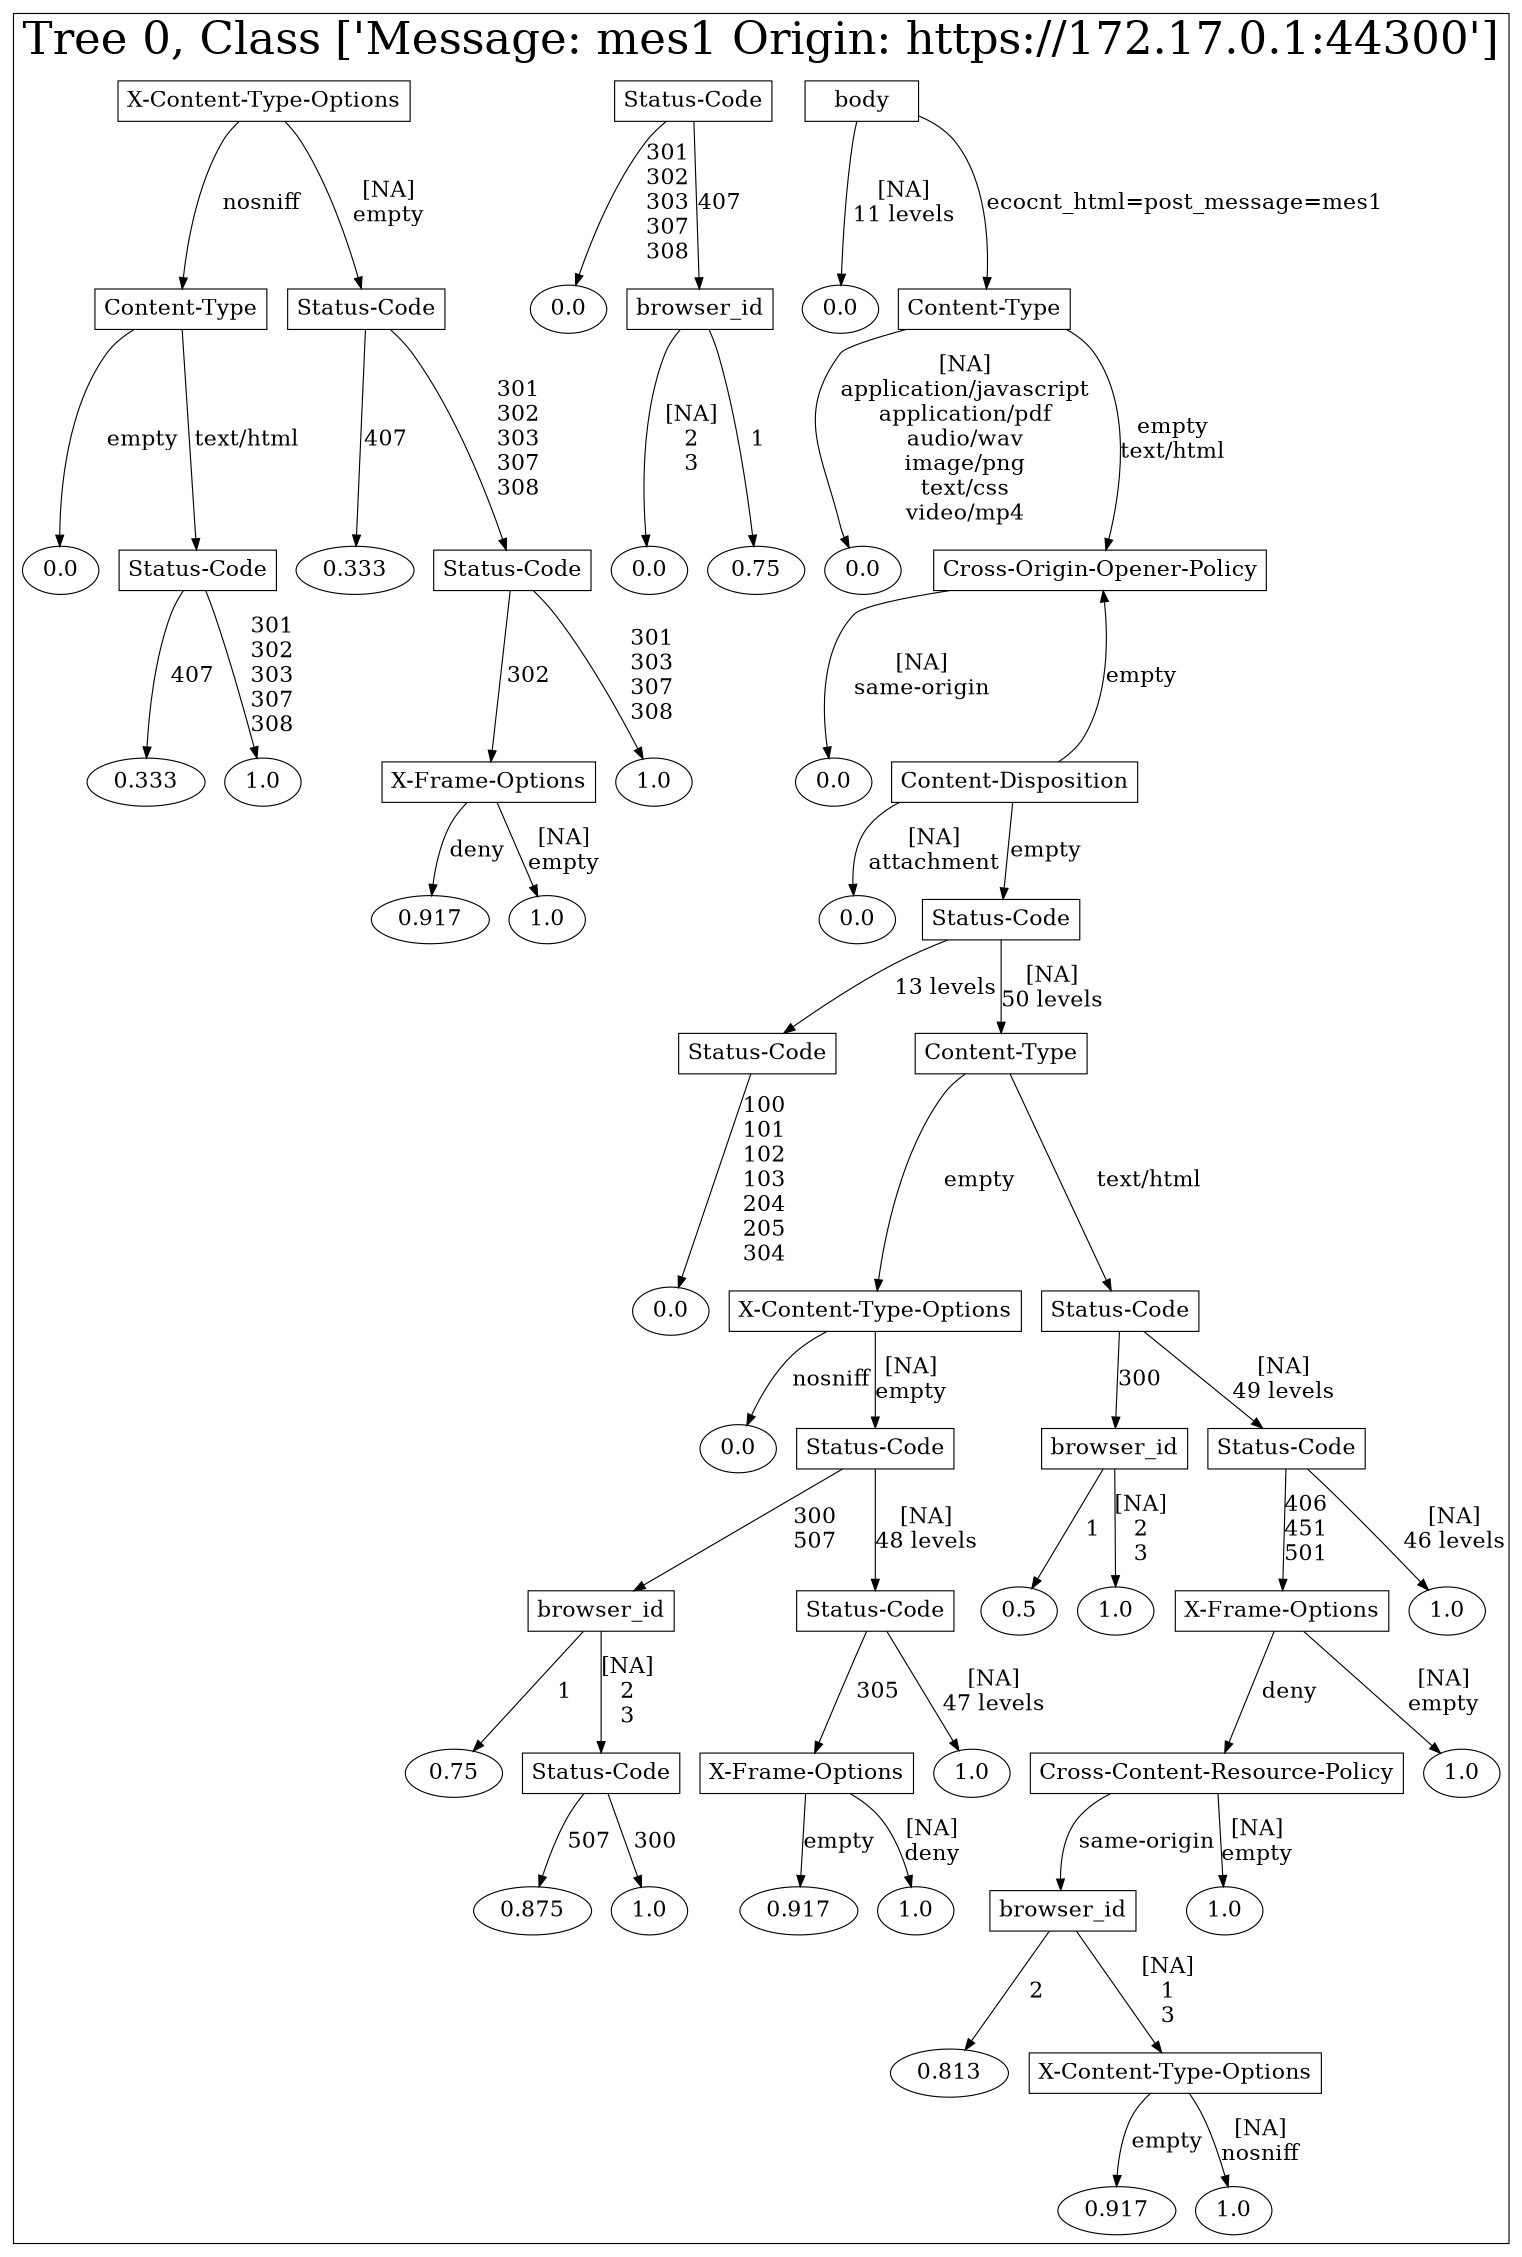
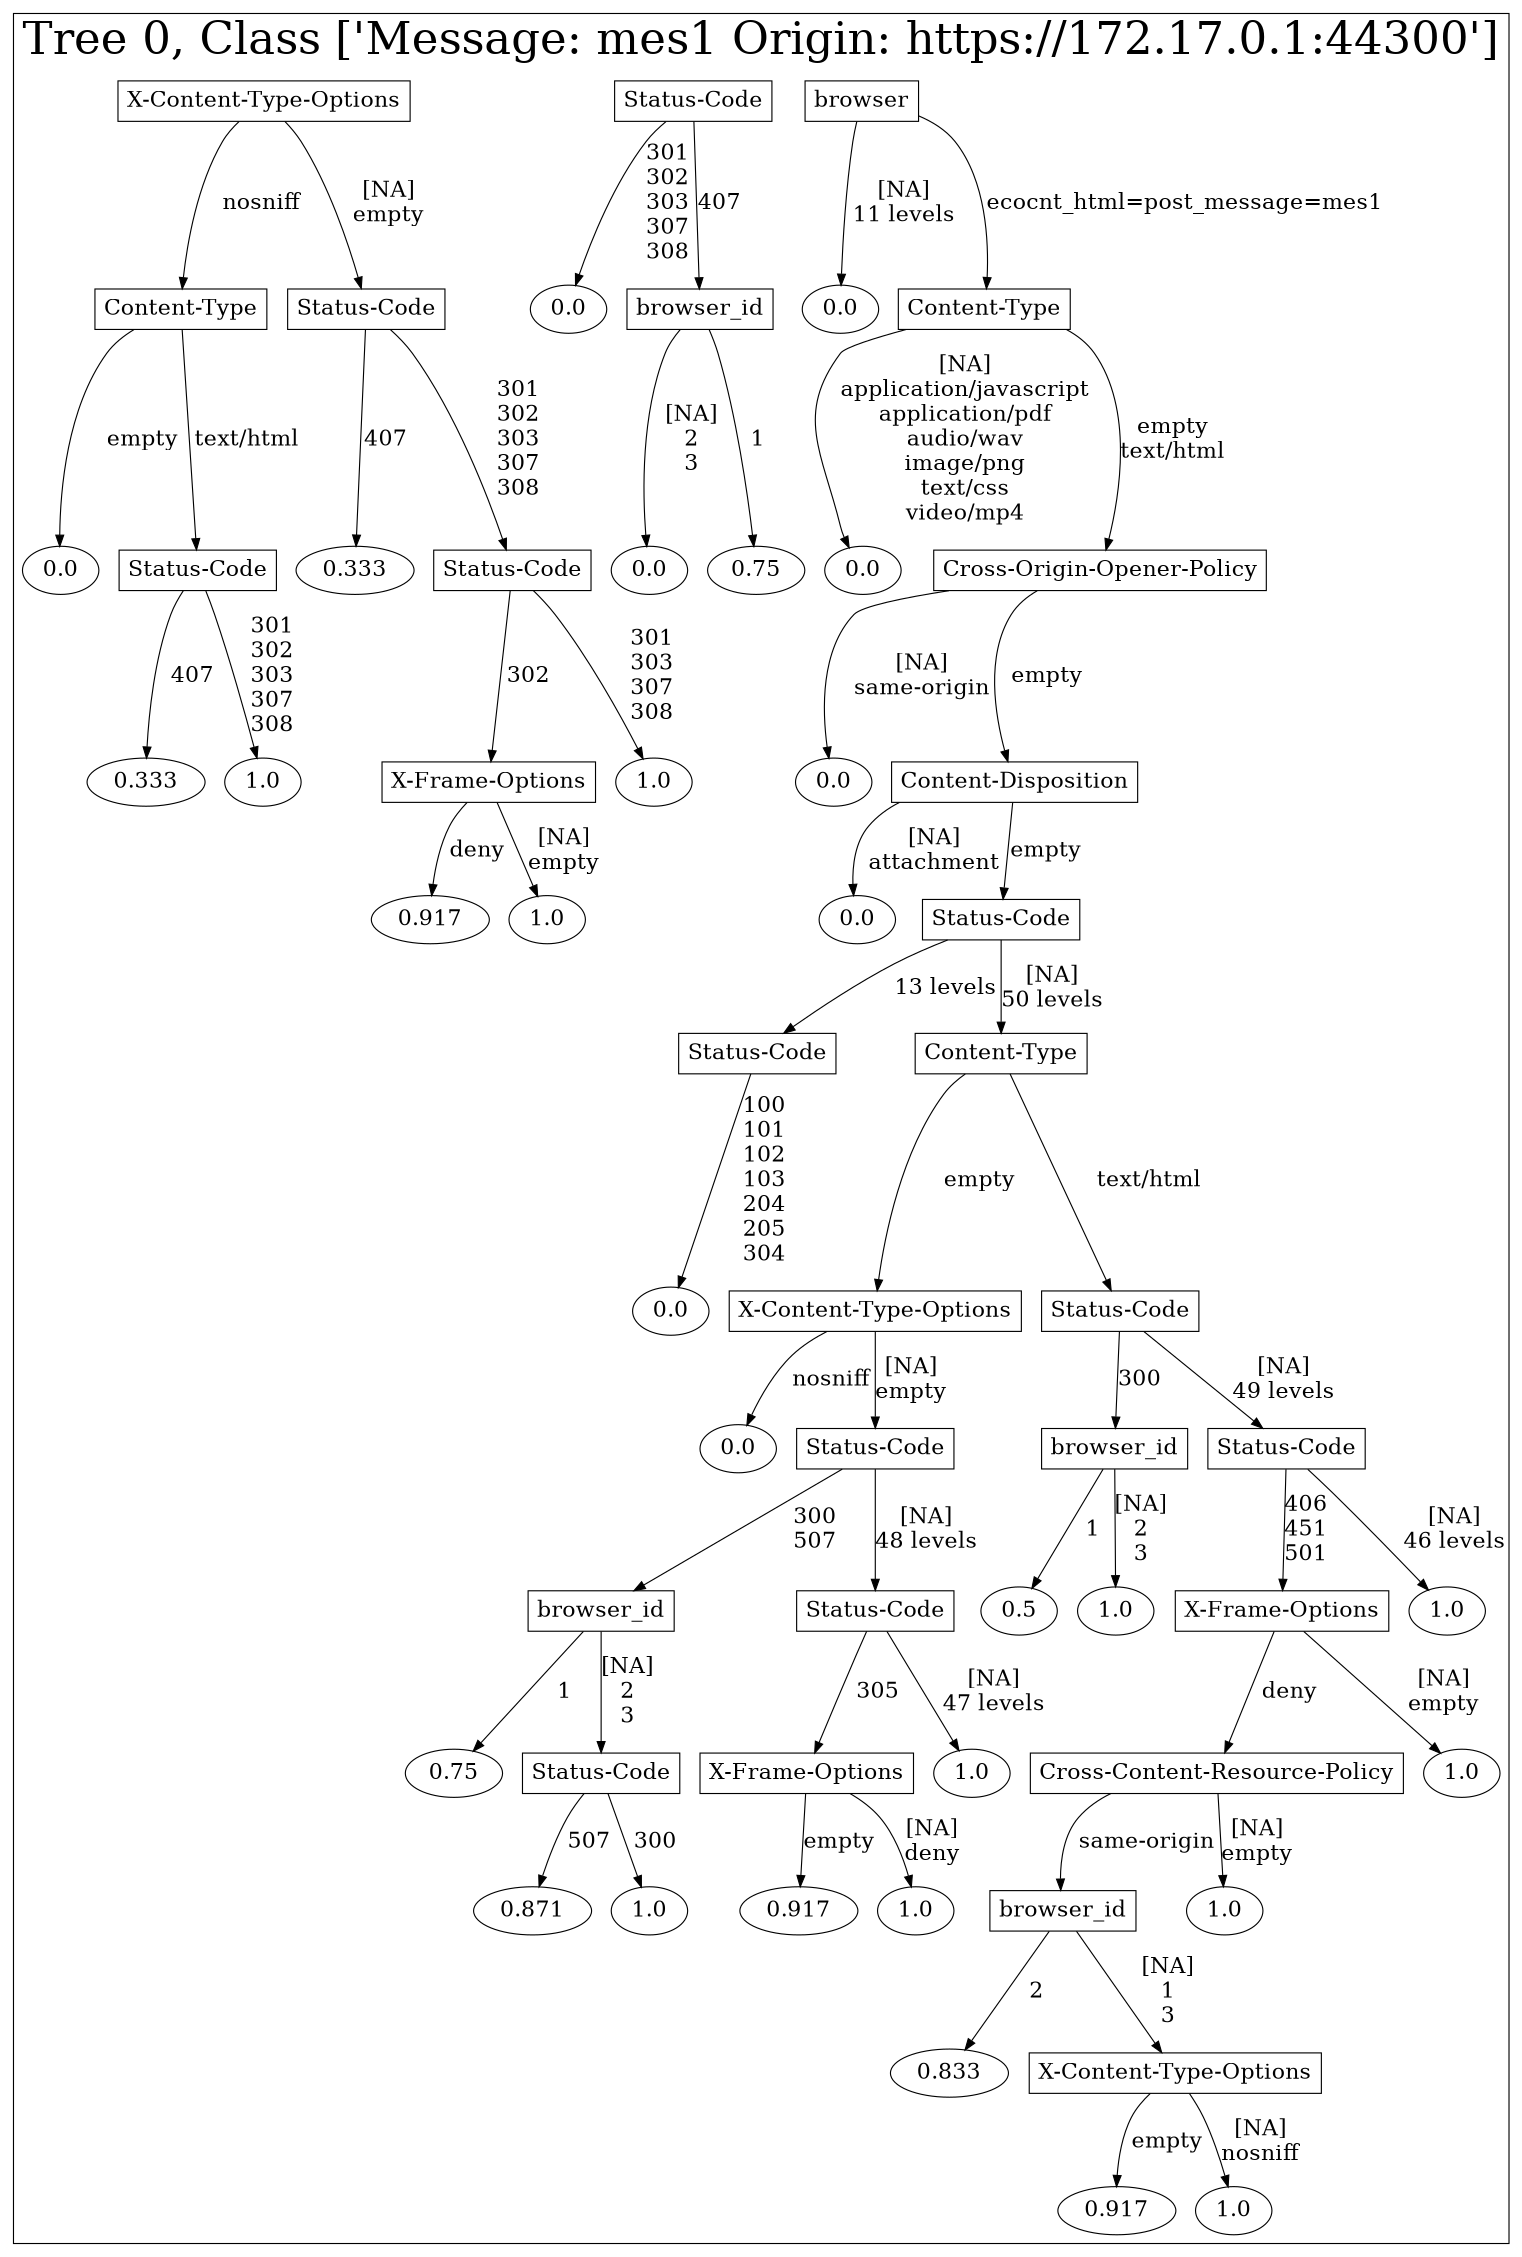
  digraph {
    node [fontsize=20]
    edge [fontsize=20]
-   n1 [label=body shape=box]
+   n1 [label=browser shape=box]
    n2 [label=0.0]
    n3 [label="Content-Type" shape=box]
    n4 [label=0.0]
    n5 [label="Cross-Origin-Opener-Policy" shape=box]
    n6 [label=0.0]
    n7 [label="Content-Disposition" shape=box]
    n8 [label=0.0]
    n9 [label="Status-Code" shape=box]
    n10 [label="Status-Code" shape=box]
    n11 [label="Content-Type" shape=box]
    n12 [label=0.0]
    n13 [label="X-Content-Type-Options" shape=box]
    n14 [label="Status-Code" shape=box]
    n15 [label="Status-Code" shape=box]
    n16 [label="X-Content-Type-Options" shape=box]
    n17 [label=0.0]
    n18 [label="Status-Code" shape=box]
    n19 [label=browser_id shape=box]
    n20 [label="Status-Code" shape=box]
    n21 [label=0.0]
    n22 [label=browser_id shape=box]
    n23 [label="Content-Type" shape=box]
    n24 [label="Status-Code" shape=box]
    n25 [label=browser_id shape=box]
    n26 [label="Status-Code" shape=box]
    n27 [label=0.5]
    n28 [label=1.0]
    n29 [label="X-Frame-Options" shape=box]
    n30 [label=1.0]
    n31 [label=0.0]
    n32 [label=0.75]
    n33 [label=0.0]
    n34 [label="Status-Code" shape=box]
    n35 [label=0.333]
    n36 [label="Status-Code" shape=box]
    n37 [label=0.75]
    n38 [label="Status-Code" shape=box]
    n39 [label="X-Frame-Options" shape=box]
    n40 [label=1.0]
    n41 [label="Cross-Content-Resource-Policy" shape=box]
    n42 [label=1.0]
    n43 [label=0.333]
    n44 [label=1.0]
    n45 [label="X-Frame-Options" shape=box]
    n46 [label=1.0]
-   n47 [label=0.875]
+   n47 [label=0.871]
    n48 [label=1.0]
    n49 [label=0.917]
    n50 [label=1.0]
    n51 [label=browser_id shape=box]
    n52 [label=1.0]
    n53 [label=0.917]
    n54 [label=1.0]
-   n55 [label=0.813]
+   n55 [label=0.833]
    n56 [label="X-Content-Type-Options" shape=box]
    n57 [label=0.917]
    n58 [label=1.0]
    subgraph cluster_1 {
      fontsize=40
      label="Tree 0, Class ['Message: mes1 Origin: https://172.17.0.1:44300']"
      subgraph sub_2 {
        fontsize=40
        label="Tree 0, Class ['Message: mes1 Origin: https://172.17.0.1:44300']"
        n1
      }
      subgraph sub_3 {
        fontsize=40
        label="Tree 0, Class ['Message: mes1 Origin: https://172.17.0.1:44300']"
        n2
        n3
      }
      subgraph sub_4 {
        fontsize=40
        label="Tree 0, Class ['Message: mes1 Origin: https://172.17.0.1:44300']"
        n4
        n5
      }
      subgraph sub_5 {
        fontsize=40
        label="Tree 0, Class ['Message: mes1 Origin: https://172.17.0.1:44300']"
        n6
        n7
      }
      subgraph sub_6 {
        fontsize=40
        label="Tree 0, Class ['Message: mes1 Origin: https://172.17.0.1:44300']"
        n8
        n9
      }
      subgraph sub_7 {
        fontsize=40
        label="Tree 0, Class ['Message: mes1 Origin: https://172.17.0.1:44300']"
        n10
        n11
      }
      subgraph sub_8 {
        fontsize=40
        label="Tree 0, Class ['Message: mes1 Origin: https://172.17.0.1:44300']"
        n12
        n13
        n14
      }
      subgraph sub_9 {
        fontsize=40
        label="Tree 0, Class ['Message: mes1 Origin: https://172.17.0.1:44300']"
        n15
        n16
        n17
        n18
        n19
        n20
      }
      subgraph sub_10 {
        fontsize=40
        label="Tree 0, Class ['Message: mes1 Origin: https://172.17.0.1:44300']"
        n21
        n22
        n23
        n24
        n25
        n26
        n27
        n28
        n29
        n30
      }
      subgraph sub_11 {
        fontsize=40
        label="Tree 0, Class ['Message: mes1 Origin: https://172.17.0.1:44300']"
        n31
        n32
        n33
        n34
        n35
        n36
        n37
        n38
        n39
        n40
        n41
        n42
      }
      subgraph sub_12 {
        fontsize=40
        label="Tree 0, Class ['Message: mes1 Origin: https://172.17.0.1:44300']"
        n43
        n44
        n45
        n46
        n47
        n48
        n49
        n50
        n51
        n52
      }
      subgraph sub_13 {
        fontsize=40
        label="Tree 0, Class ['Message: mes1 Origin: https://172.17.0.1:44300']"
        n53
        n54
        n55
        n56
      }
      subgraph sub_14 {
        fontsize=40
        label="Tree 0, Class ['Message: mes1 Origin: https://172.17.0.1:44300']"
        n57
        n58
      }
    }
    n1 -> n2 [label="[NA]\n11 levels\n"]
    n1 -> n3 [label="ecocnt_html=post_message=mes1\n"]
    n3 -> n4 [label="[NA]\napplication/javascript\napplication/pdf\naudio/wav\nimage/png\ntext/css\nvideo/mp4\n"]
    n3 -> n5 [label="empty\ntext/html\n"]
    n5 -> n6 [label="[NA]\nsame-origin\n"]
-   n7 -> n5 [label="empty\n"]
+   n5 -> n7 [label="empty\n"]
    n7 -> n8 [label="[NA]\nattachment\n"]
    n7 -> n9 [label="empty\n"]
    n9 -> n10 [label="13 levels\n"]
    n9 -> n11 [label="[NA]\n50 levels\n"]
    n10 -> n12 [label="100\n101\n102\n103\n204\n205\n304\n"]
    n11 -> n13 [label="empty\n"]
    n11 -> n14 [label="text/html\n"]
    n13 -> n17 [label="nosniff\n"]
    n13 -> n18 [label="[NA]\nempty\n"]
    n14 -> n19 [label="300\n"]
    n14 -> n20 [label="[NA]\n49 levels\n"]
    n15 -> n21 [label="301\n302\n303\n307\n308\n"]
    n15 -> n22 [label="407\n"]
    n16 -> n23 [label="nosniff\n"]
    n16 -> n24 [label="[NA]\nempty\n"]
    n18 -> n25 [label="300\n507\n"]
    n18 -> n26 [label="[NA]\n48 levels\n"]
    n19 -> n27 [label="1\n"]
    n19 -> n28 [label="[NA]\n2\n3\n"]
    n20 -> n29 [label="406\n451\n501\n"]
    n20 -> n30 [label="[NA]\n46 levels\n"]
    n22 -> n31 [label="[NA]\n2\n3\n"]
    n22 -> n32 [label="1\n"]
    n23 -> n33 [label="empty\n"]
    n23 -> n34 [label="text/html\n"]
    n24 -> n35 [label="407\n"]
    n24 -> n36 [label="301\n302\n303\n307\n308\n"]
    n25 -> n37 [label="1\n"]
    n25 -> n38 [label="[NA]\n2\n3\n"]
    n26 -> n39 [label="305\n"]
    n26 -> n40 [label="[NA]\n47 levels\n"]
    n29 -> n41 [label="deny\n"]
    n29 -> n42 [label="[NA]\nempty\n"]
    n34 -> n43 [label="407\n"]
    n34 -> n44 [label="301\n302\n303\n307\n308\n"]
    n36 -> n45 [label="302\n"]
    n36 -> n46 [label="301\n303\n307\n308\n"]
    n38 -> n47 [label="507\n"]
    n38 -> n48 [label="300\n"]
    n39 -> n49 [label="empty\n"]
    n39 -> n50 [label="[NA]\ndeny\n"]
    n41 -> n51 [label="same-origin\n"]
    n41 -> n52 [label="[NA]\nempty\n"]
    n45 -> n53 [label="deny\n"]
    n45 -> n54 [label="[NA]\nempty\n"]
    n51 -> n55 [label="2\n"]
    n51 -> n56 [label="[NA]\n1\n3\n"]
    n56 -> n57 [label="empty\n"]
    n56 -> n58 [label="[NA]\nnosniff\n"]
  }
